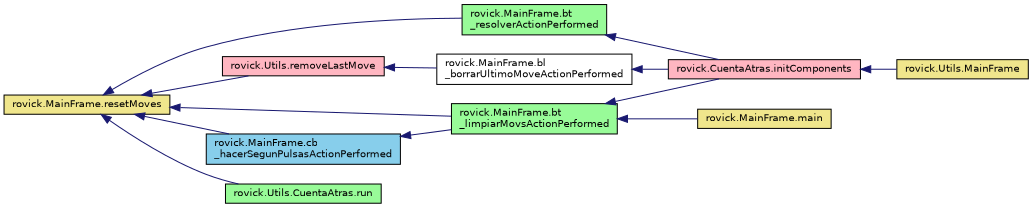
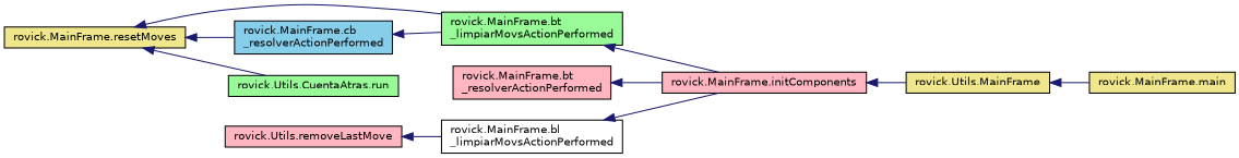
  digraph {
    rankdir=LR
    node [color=black fillcolor=khaki fontname=Helvetica fontsize=10 shape=record style=filled]
    edge [color=midnightblue dir=back fontname=Helvetica fontsize=10 labelfontname=Helvetica labelfontsize=10 style=solid]
    n1 [fontcolor=black height=0.2 label="rovick.MainFrame.resetMoves" width=0.4]
    n2 [fillcolor=lightpink height=0.2 label="rovick.Utils.removeLastMove" width=0.4]
    n3 [fillcolor=palegreen height=0.2 label="rovick.MainFrame.bt\l_limpiarMovsActionPerformed" width=0.4]
-   n4 [fillcolor=palegreen height=0.2 label="rovick.MainFrame.bt\l_resolverActionPerformed" width=0.4]
-   n5 [fillcolor=skyblue height=0.2 label="rovick.MainFrame.cb\l_hacerSegunPulsasActionPerformed" width=0.4]
+   n4 [fillcolor=lightpink height=0.2 label="rovick.MainFrame.bt\l_resolverActionPerformed" width=0.4]
+   n5 [fillcolor=skyblue height=0.2 label="rovick.MainFrame.cb\l_resolverActionPerformed" width=0.4]
    n6 [fillcolor=palegreen height=0.2 label="rovick.Utils.CuentaAtras.run" width=0.4]
-   n7 [fillcolor=white height=0.2 label="rovick.MainFrame.bl\l_borrarUltimoMoveActionPerformed" width=0.4]
-   n8 [fillcolor=lightpink height=0.2 label="rovick.CuentaAtras.initComponents" width=0.4]
+   n7 [fillcolor=white height=0.2 label="rovick.MainFrame.bl\l_limpiarMovsActionPerformed" width=0.4]
+   n8 [fillcolor=lightpink height=0.2 label="rovick.MainFrame.initComponents" width=0.4]
    n9 [height=0.2 label="rovick.Utils.MainFrame" width=0.4]
    n10 [height=0.2 label="rovick.MainFrame.main" width=0.4]
-   n1 -> n2
    n1 -> n3
-   n1 -> n4
    n1 -> n5
    n1 -> n6
    n2 -> n7
    n3 -> n8
    n4 -> n8
    n5 -> n3
    n7 -> n8
    n8 -> n9
-   n3 -> n10
+   n9 -> n10
  }
